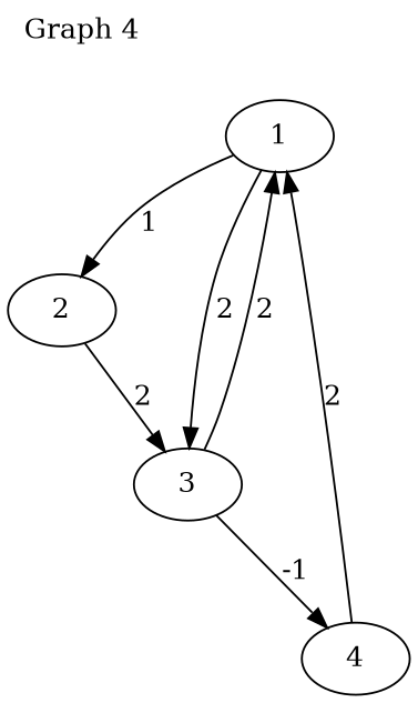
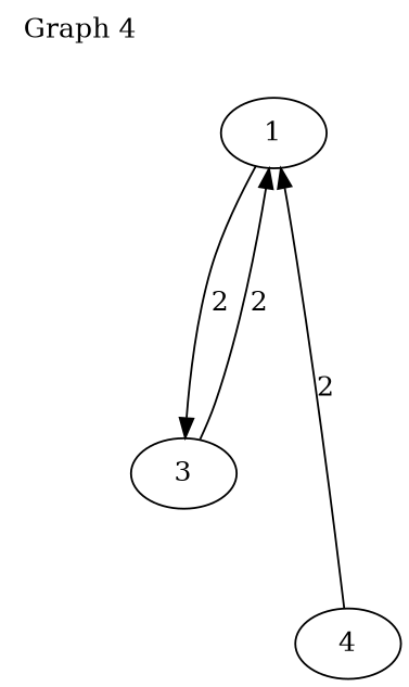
  digraph {
    label="Graph 4"
    labeljust=left
    labelloc=top
    edge [weight=2]
    1
-   2
    3
    4
-   1 -> 2 [label=1 weight=1]
    1 -> 3 [label=2]
-   2 -> 3 [label=2 weights=2 weight=""]
    3 -> 1 [label=2]
-   3 -> 4 [label=-1 weight=-1]
    4 -> 1 [label=2]
  }
